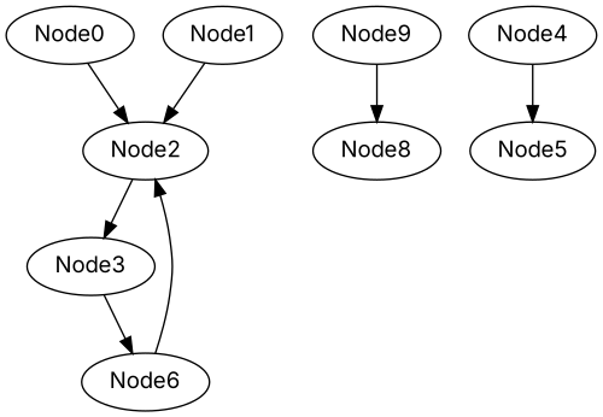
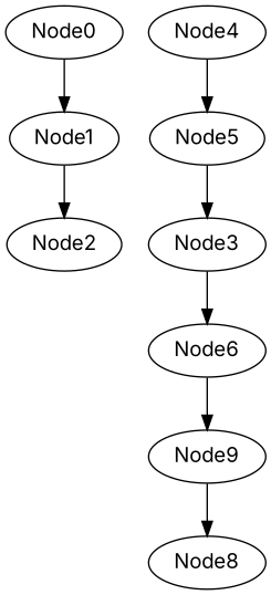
  digraph {
    fontname=Inter
    node [fontname=Inter]
    edge [fontname=Inter]
    Node0
    Node1
    Node2
    Node3
    Node6
    n6 [label=Node9]
    Node4
    Node5
    Node8
-   Node0 -> Node2
+   Node0 -> Node1
    Node1 -> Node2
-   Node2 -> Node3
+   Node5 -> Node3
    Node3 -> Node6
-   Node6 -> Node2
+   Node6 -> n6
    n6 -> Node8
    Node4 -> Node5
  }
